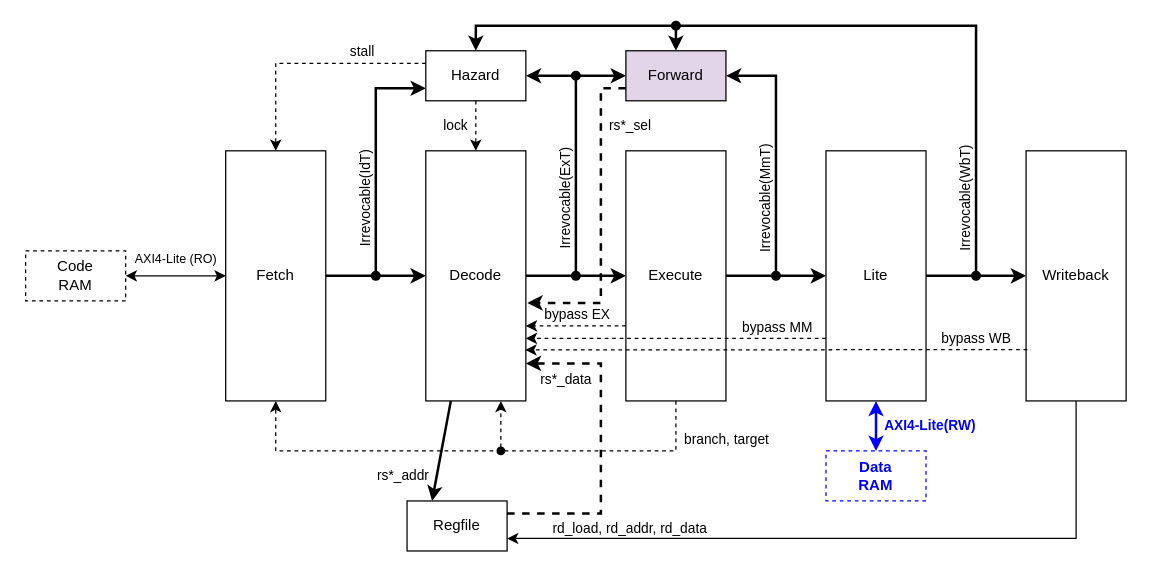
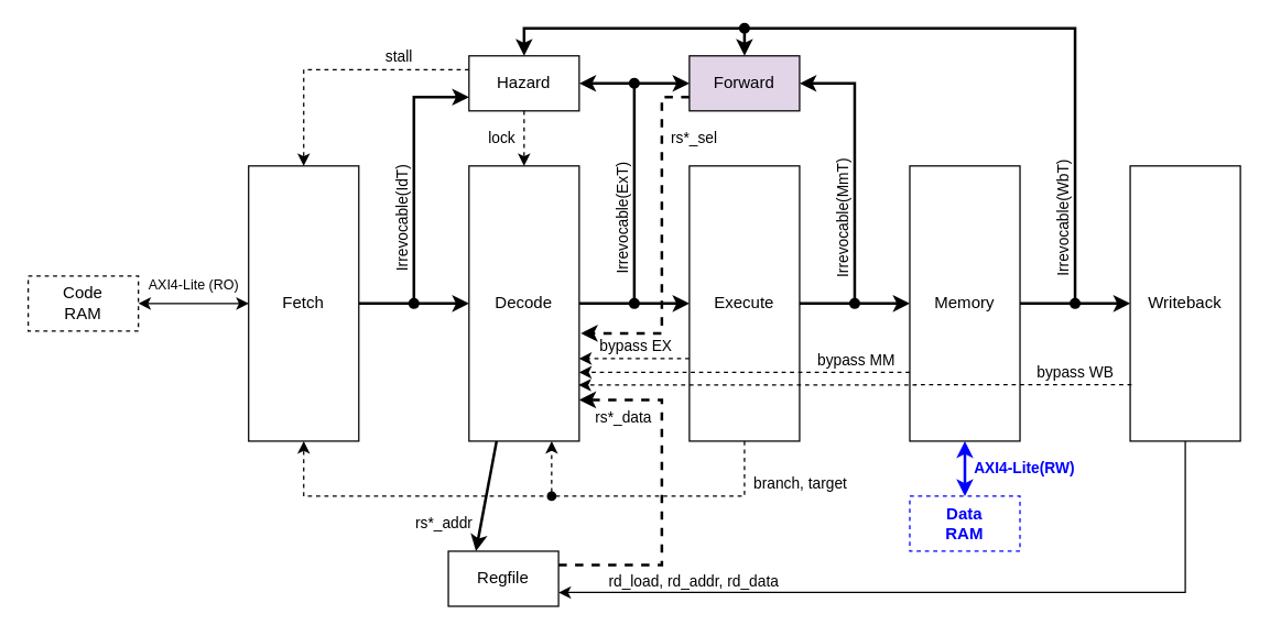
  <mxCell id="0" />
  <mxCell id="1" parent="0" />
  <mxCell id="2" value="" style="edgeStyle=orthogonalEdgeStyle;rounded=0;orthogonalLoop=1;jettySize=auto;html=1;strokeWidth=2;" parent="1" source="3" target="6" edge="1"><mxGeometry relative="1" as="geometry" /></mxCell>
  <mxCell id="3" value="Fetch" style="rounded=0;whiteSpace=wrap;html=1;" parent="1" vertex="1"><mxGeometry x="180" y="120" width="80" height="200" as="geometry" /></mxCell>
  <mxCell id="4" value="" style="edgeStyle=orthogonalEdgeStyle;rounded=0;orthogonalLoop=1;jettySize=auto;html=1;strokeWidth=2;" parent="1" source="6" target="8" edge="1"><mxGeometry relative="1" as="geometry" /></mxCell>
  <mxCell id="5" value="rs*_addr" style="rounded=0;orthogonalLoop=1;jettySize=auto;html=1;entryX=0.25;entryY=0;entryDx=0;entryDy=0;exitX=0.25;exitY=1;exitDx=0;exitDy=0;labelPosition=left;verticalLabelPosition=middle;align=right;verticalAlign=middle;spacingRight=5;strokeWidth=2;" parent="1" source="6" target="32" edge="1"><mxGeometry x="0.5" relative="1" as="geometry"><mxPoint as="offset" /></mxGeometry></mxCell>
  <mxCell id="6" value="Decode" style="rounded=0;whiteSpace=wrap;html=1;" parent="1" vertex="1"><mxGeometry x="340" y="120" width="80" height="200" as="geometry" /></mxCell>
  <mxCell id="7" value="" style="edgeStyle=orthogonalEdgeStyle;rounded=0;orthogonalLoop=1;jettySize=auto;html=1;strokeWidth=2;" parent="1" source="8" target="11" edge="1"><mxGeometry relative="1" as="geometry" /></mxCell>
  <mxCell id="8" value="Execute" style="rounded=0;whiteSpace=wrap;html=1;" parent="1" vertex="1"><mxGeometry x="500" y="120" width="80" height="200" as="geometry" /></mxCell>
  <mxCell id="9" value="" style="edgeStyle=orthogonalEdgeStyle;rounded=0;orthogonalLoop=1;jettySize=auto;html=1;strokeWidth=2;" parent="1" source="11" target="12" edge="1"><mxGeometry relative="1" as="geometry" /></mxCell>
  <mxCell id="10" value="AXI4-Lite(RW)" style="edgeStyle=orthogonalEdgeStyle;rounded=0;orthogonalLoop=1;jettySize=auto;html=1;startArrow=classic;startFill=1;labelPosition=right;verticalLabelPosition=middle;align=left;verticalAlign=middle;spacingLeft=5;strokeColor=#0000FF;strokeWidth=2;fontColor=#0000FF;fontStyle=1" parent="1" source="11" target="13" edge="1"><mxGeometry relative="1" as="geometry" /></mxCell>
- <mxCell id="11" value="Lite" style="rounded=0;whiteSpace=wrap;html=1;" parent="1" vertex="1"><mxGeometry x="660" y="120" width="80" height="200" as="geometry" /></mxCell>
+ <mxCell id="11" value="Memory" style="rounded=0;whiteSpace=wrap;html=1;" parent="1" vertex="1"><mxGeometry x="660" y="120" width="80" height="200" as="geometry" /></mxCell>
  <mxCell id="12" value="Writeback" style="rounded=0;whiteSpace=wrap;html=1;" parent="1" vertex="1"><mxGeometry x="820" y="120" width="80" height="200" as="geometry" /></mxCell>
  <mxCell id="13" value="Data&lt;br&gt;RAM" style="whiteSpace=wrap;html=1;rounded=0;dashed=1;strokeColor=#0000FF;fontColor=#0000FF;fontStyle=1" parent="1" vertex="1"><mxGeometry x="660" y="360" width="80" height="40" as="geometry" /></mxCell>
  <mxCell id="14" value="AXI4-Lite (RO)" style="edgeStyle=orthogonalEdgeStyle;rounded=0;orthogonalLoop=1;jettySize=auto;html=1;startArrow=classic;startFill=1;verticalAlign=bottom;spacingBottom=5;fontSize=10;" parent="1" source="15" target="3" edge="1"><mxGeometry relative="1" as="geometry" /></mxCell>
  <mxCell id="15" value="Code&lt;br&gt;RAM" style="whiteSpace=wrap;html=1;rounded=0;dashed=1;" parent="1" vertex="1"><mxGeometry x="20" y="200" width="80" height="40" as="geometry" /></mxCell>
  <mxCell id="16" value="Hazard" style="whiteSpace=wrap;html=1;rounded=0;" parent="1" vertex="1"><mxGeometry x="340" y="40" width="80" height="40" as="geometry" /></mxCell>
  <mxCell id="17" value="Forward" style="whiteSpace=wrap;html=1;rounded=0;fillColor=#e1d5e7;" parent="1" vertex="1"><mxGeometry x="500" y="40" width="80" height="40" as="geometry" /></mxCell>
  <mxCell id="18" value="Irrevocable(IdT)" style="endArrow=classic;html=1;rounded=0;horizontal=0;verticalAlign=bottom;spacing=0;spacingBottom=0;spacingRight=5;entryX=0;entryY=0.75;entryDx=0;entryDy=0;edgeStyle=orthogonalEdgeStyle;startArrow=oval;startFill=1;strokeWidth=2;" parent="1" target="16" edge="1"><mxGeometry x="-0.368" width="50" height="50" relative="1" as="geometry"><mxPoint x="300" y="220" as="sourcePoint" /><mxPoint x="290" y="60" as="targetPoint" /><Array as="points"><mxPoint x="300" y="70" /></Array><mxPoint as="offset" /></mxGeometry></mxCell>
  <mxCell id="19" value="Irrevocable(ExT)" style="endArrow=classic;html=1;rounded=0;horizontal=0;verticalAlign=bottom;spacing=0;spacingBottom=0;spacingRight=5;entryX=0;entryY=0.5;entryDx=0;entryDy=0;edgeStyle=orthogonalEdgeStyle;startArrow=oval;startFill=1;strokeWidth=2;" parent="1" target="17" edge="1"><mxGeometry x="-0.4" width="50" height="50" relative="1" as="geometry"><mxPoint x="460" y="220" as="sourcePoint" /><mxPoint x="500" y="70" as="targetPoint" /><Array as="points"><mxPoint x="460" y="60" /></Array><mxPoint as="offset" /></mxGeometry></mxCell>
  <mxCell id="20" value="Irrevocable(MmT)" style="endArrow=classic;html=1;rounded=0;horizontal=0;verticalAlign=bottom;spacing=0;spacingBottom=0;spacingRight=5;entryX=1;entryY=0.5;entryDx=0;entryDy=0;edgeStyle=orthogonalEdgeStyle;startArrow=oval;startFill=1;strokeWidth=2;" parent="1" target="17" edge="1"><mxGeometry x="-0.4" width="50" height="50" relative="1" as="geometry"><mxPoint x="620" y="220" as="sourcePoint" /><mxPoint x="660" y="70" as="targetPoint" /><Array as="points"><mxPoint x="620" y="60" /></Array><mxPoint as="offset" /></mxGeometry></mxCell>
  <mxCell id="21" value="Irrevocable(WbT)" style="endArrow=classic;html=1;rounded=0;horizontal=0;verticalAlign=bottom;spacing=0;spacingBottom=0;spacingRight=5;entryX=0.5;entryY=0;entryDx=0;entryDy=0;startArrow=oval;startFill=1;edgeStyle=orthogonalEdgeStyle;strokeWidth=2;" parent="1" target="16" edge="1"><mxGeometry x="-0.806" width="50" height="50" relative="1" as="geometry"><mxPoint x="780" y="220" as="sourcePoint" /><mxPoint x="820" y="70" as="targetPoint" /><Array as="points"><mxPoint x="780" y="20" /><mxPoint x="380" y="20" /></Array><mxPoint as="offset" /></mxGeometry></mxCell>
  <mxCell id="22" value="" style="endArrow=classic;html=1;entryX=0.5;entryY=0;entryDx=0;entryDy=0;startArrow=oval;startFill=1;strokeWidth=2;" parent="1" target="17" edge="1"><mxGeometry width="50" height="50" relative="1" as="geometry"><mxPoint x="540" y="20" as="sourcePoint" /><mxPoint x="620" y="70" as="targetPoint" /></mxGeometry></mxCell>
  <mxCell id="23" value="" style="endArrow=classic;html=1;entryX=1;entryY=0.5;entryDx=0;entryDy=0;startArrow=oval;startFill=1;strokeWidth=2;" parent="1" target="16" edge="1"><mxGeometry width="50" height="50" relative="1" as="geometry"><mxPoint x="460" y="60" as="sourcePoint" /><mxPoint x="620" y="140" as="targetPoint" /></mxGeometry></mxCell>
  <mxCell id="24" value="" style="endArrow=classic;html=1;exitX=0;exitY=0.25;exitDx=0;exitDy=0;entryX=0.5;entryY=0;entryDx=0;entryDy=0;edgeStyle=orthogonalEdgeStyle;rounded=0;verticalAlign=bottom;labelPosition=center;verticalLabelPosition=top;align=center;dashed=1;" parent="1" source="16" target="3" edge="1"><mxGeometry width="50" height="50" relative="1" as="geometry"><mxPoint x="350" y="190" as="sourcePoint" /><mxPoint x="400" y="140" as="targetPoint" /></mxGeometry></mxCell>
  <mxCell id="25" value="stall" style="edgeLabel;html=1;align=center;verticalAlign=bottom;resizable=0;points=[];" parent="24" vertex="1" connectable="0"><mxGeometry x="-0.448" y="-1" relative="1" as="geometry"><mxPoint as="offset" /></mxGeometry></mxCell>
  <mxCell id="26" value="" style="endArrow=classic;html=1;exitX=0;exitY=0.75;exitDx=0;exitDy=0;entryX=1.015;entryY=0.608;entryDx=0;entryDy=0;rounded=0;verticalAlign=bottom;labelPosition=center;verticalLabelPosition=top;align=center;dashed=1;entryPerimeter=0;edgeStyle=orthogonalEdgeStyle;jumpStyle=none;jumpSize=10;strokeWidth=2;" parent="1" source="17" target="6" edge="1"><mxGeometry width="50" height="50" relative="1" as="geometry"><mxPoint x="540" y="100" as="sourcePoint" /><mxPoint x="420" y="170" as="targetPoint" /><Array as="points"><mxPoint x="480" y="70" /><mxPoint x="480" y="242" /></Array></mxGeometry></mxCell>
  <mxCell id="27" value="rs*_sel" style="edgeLabel;html=1;align=left;verticalAlign=middle;resizable=0;points=[];labelPosition=right;verticalLabelPosition=middle;spacingLeft=5;" parent="26" vertex="1" connectable="0"><mxGeometry x="-0.448" y="-1" relative="1" as="geometry"><mxPoint x="1" y="-19.33" as="offset" /></mxGeometry></mxCell>
  <mxCell id="28" value="" style="endArrow=classic;html=1;exitX=0.5;exitY=1;exitDx=0;exitDy=0;entryX=0.5;entryY=0;entryDx=0;entryDy=0;rounded=0;verticalAlign=middle;labelPosition=left;verticalLabelPosition=middle;align=right;dashed=1;" parent="1" source="16" target="6" edge="1"><mxGeometry width="50" height="50" relative="1" as="geometry"><mxPoint x="350" y="60" as="sourcePoint" /><mxPoint x="230" y="130" as="targetPoint" /></mxGeometry></mxCell>
  <mxCell id="29" value="lock" style="edgeLabel;html=1;align=right;verticalAlign=middle;resizable=0;points=[];labelPosition=left;verticalLabelPosition=middle;spacingRight=5;" parent="28" vertex="1" connectable="0"><mxGeometry x="-0.448" y="-1" relative="1" as="geometry"><mxPoint y="8.67" as="offset" /></mxGeometry></mxCell>
  <mxCell id="30" value="" style="endArrow=classic;html=1;exitX=0.5;exitY=1;exitDx=0;exitDy=0;edgeStyle=orthogonalEdgeStyle;rounded=0;verticalAlign=bottom;labelPosition=center;verticalLabelPosition=top;align=center;dashed=1;entryX=0.5;entryY=1;entryDx=0;entryDy=0;jumpStyle=none;jumpSize=10;" parent="1" source="8" target="3" edge="1"><mxGeometry width="50" height="50" relative="1" as="geometry"><mxPoint x="360" y="70" as="sourcePoint" /><mxPoint x="230" y="330" as="targetPoint" /><Array as="points"><mxPoint x="540" y="360" /><mxPoint x="220" y="360" /></Array></mxGeometry></mxCell>
  <mxCell id="31" value="branch, target" style="edgeLabel;html=1;align=left;verticalAlign=middle;resizable=0;points=[];labelPosition=right;verticalLabelPosition=middle;spacingLeft=5;" parent="30" vertex="1" connectable="0"><mxGeometry x="-0.448" y="-1" relative="1" as="geometry"><mxPoint x="70" y="-9" as="offset" /></mxGeometry></mxCell>
  <mxCell id="32" value="Regfile" style="whiteSpace=wrap;html=1;rounded=0;" parent="1" vertex="1"><mxGeometry x="325" y="400" width="80" height="40" as="geometry" /></mxCell>
  <mxCell id="33" value="rs*_data" style="rounded=0;orthogonalLoop=1;jettySize=auto;html=1;dashed=1;exitX=1;exitY=0.25;exitDx=0;exitDy=0;labelPosition=right;verticalLabelPosition=middle;align=center;verticalAlign=top;spacingRight=0;spacingLeft=0;edgeStyle=orthogonalEdgeStyle;jumpStyle=none;jumpSize=10;strokeWidth=2;" parent="1" source="32" edge="1"><mxGeometry x="0.75" relative="1" as="geometry"><mxPoint x="370" y="330" as="sourcePoint" /><mxPoint x="420" y="290" as="targetPoint" /><mxPoint as="offset" /><Array as="points"><mxPoint x="480" y="410" /><mxPoint x="480" y="290" /></Array></mxGeometry></mxCell>
  <mxCell id="34" value="" style="endArrow=classic;html=1;exitX=0.5;exitY=1;exitDx=0;exitDy=0;rounded=0;verticalAlign=bottom;labelPosition=center;verticalLabelPosition=top;align=center;entryX=1;entryY=0.75;entryDx=0;entryDy=0;edgeStyle=orthogonalEdgeStyle;" parent="1" source="12" target="32" edge="1"><mxGeometry width="50" height="50" relative="1" as="geometry"><mxPoint x="660" y="350" as="sourcePoint" /><mxPoint x="340" y="350" as="targetPoint" /></mxGeometry></mxCell>
  <mxCell id="35" value="rd_load, rd_addr, rd_data" style="edgeLabel;html=1;align=center;verticalAlign=bottom;resizable=0;points=[];" parent="34" vertex="1" connectable="0"><mxGeometry x="-0.448" y="-1" relative="1" as="geometry"><mxPoint x="-311.33" y="1" as="offset" /></mxGeometry></mxCell>
  <mxCell id="36" value="" style="endArrow=classic;html=1;exitX=0;exitY=0.7;exitDx=0;exitDy=0;rounded=0;verticalAlign=bottom;labelPosition=center;verticalLabelPosition=top;align=center;dashed=1;exitPerimeter=0;" parent="1" source="8" edge="1"><mxGeometry width="50" height="50" relative="1" as="geometry"><mxPoint x="600" y="350" as="sourcePoint" /><mxPoint x="420" y="260" as="targetPoint" /></mxGeometry></mxCell>
  <mxCell id="37" value="bypass EX" style="edgeLabel;html=1;align=center;verticalAlign=bottom;resizable=0;points=[];" parent="36" vertex="1" connectable="0"><mxGeometry x="-0.448" y="-1" relative="1" as="geometry"><mxPoint x="-18" as="offset" /></mxGeometry></mxCell>
  <mxCell id="38" value="" style="endArrow=classic;html=1;exitX=0;exitY=0.75;exitDx=0;exitDy=0;rounded=0;verticalAlign=bottom;labelPosition=center;verticalLabelPosition=top;align=center;dashed=1;entryX=1;entryY=0.75;entryDx=0;entryDy=0;" parent="1" source="11" target="6" edge="1"><mxGeometry width="50" height="50" relative="1" as="geometry"><mxPoint x="510" y="270" as="sourcePoint" /><mxPoint x="430" y="270" as="targetPoint" /></mxGeometry></mxCell>
  <mxCell id="39" value="bypass MM" style="edgeLabel;html=1;align=center;verticalAlign=bottom;resizable=0;points=[];" parent="38" vertex="1" connectable="0"><mxGeometry x="-0.448" y="-1" relative="1" as="geometry"><mxPoint x="26" as="offset" /></mxGeometry></mxCell>
  <mxCell id="40" value="" style="endArrow=classic;html=1;rounded=0;verticalAlign=bottom;labelPosition=center;verticalLabelPosition=top;align=center;dashed=1;entryX=0.995;entryY=0.796;entryDx=0;entryDy=0;entryPerimeter=0;" parent="1" target="6" edge="1"><mxGeometry width="50" height="50" relative="1" as="geometry"><mxPoint x="821" y="279" as="sourcePoint" /><mxPoint x="430" y="280" as="targetPoint" /></mxGeometry></mxCell>
  <mxCell id="41" value="bypass WB" style="edgeLabel;html=1;align=center;verticalAlign=bottom;resizable=0;points=[];" parent="40" vertex="1" connectable="0"><mxGeometry x="-0.448" y="-1" relative="1" as="geometry"><mxPoint x="69.67" as="offset" /></mxGeometry></mxCell>
  <mxCell id="42" value="" style="endArrow=classic;html=1;dashed=1;entryX=0.75;entryY=1;entryDx=0;entryDy=0;startArrow=oval;startFill=1;" parent="1" target="6" edge="1"><mxGeometry width="50" height="50" relative="1" as="geometry"><mxPoint x="400" y="360" as="sourcePoint" /><mxPoint x="590" y="270" as="targetPoint" /></mxGeometry></mxCell>
